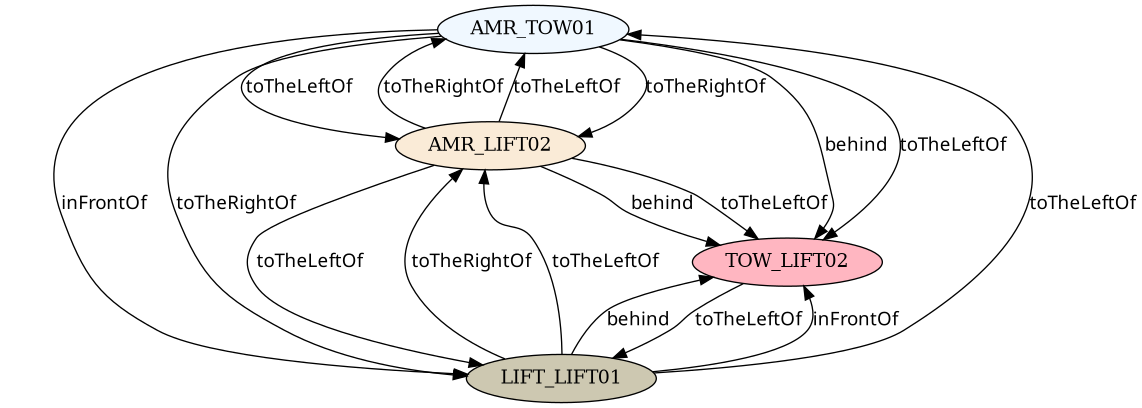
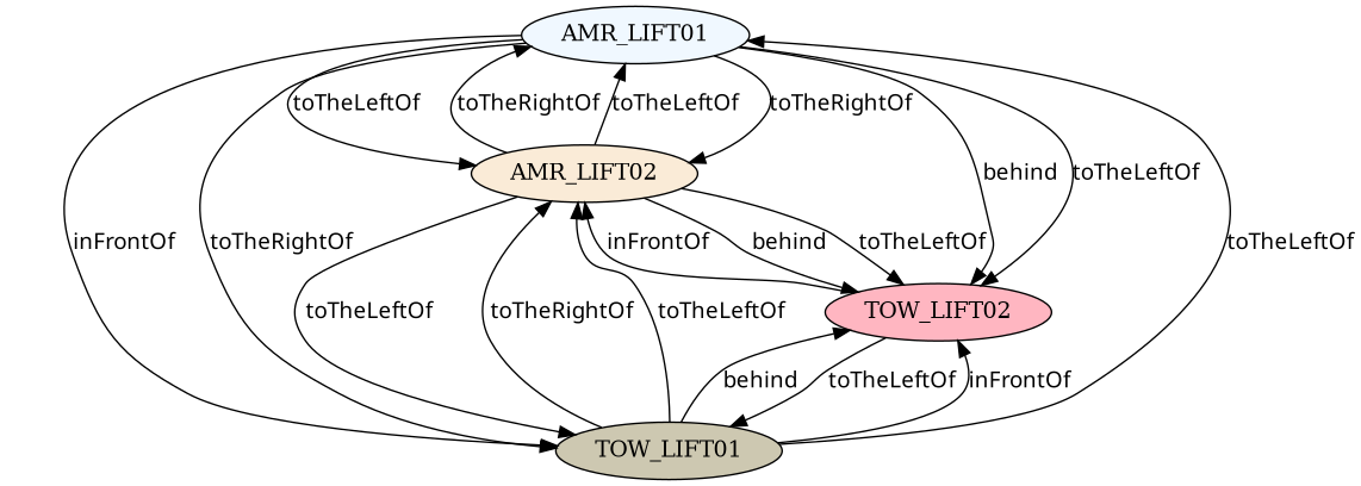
  digraph {
    node [style=filled]
    edge [color=black fontname=Sans style=filled]
-   n1 [fillcolor=aliceblue label=AMR_TOW01]
+   n1 [fillcolor=aliceblue label=AMR_LIFT01]
    n2 [fillcolor=antiquewhite label=AMR_LIFT02]
-   n3 [fillcolor=cornsilk3 label=LIFT_LIFT01]
+   n3 [fillcolor=cornsilk3 label=TOW_LIFT01]
    n4 [fillcolor=lightpink label=TOW_LIFT02]
    n1 -> n2 [label=toTheRightOf]
    n1 -> n2 [label=toTheLeftOf]
    n1 -> n3 [label=inFrontOf]
    n1 -> n3 [label=toTheRightOf]
    n1 -> n4 [label=behind]
    n1 -> n4 [label=toTheLeftOf]
    n2 -> n1 [label=toTheRightOf]
    n2 -> n1 [label=toTheLeftOf]
    n2 -> n3 [label=toTheLeftOf]
    n2 -> n4 [label=behind]
    n2 -> n4 [label=toTheLeftOf]
    n3 -> n1 [label=toTheLeftOf]
    n3 -> n2 [label=toTheRightOf]
    n3 -> n2 [label=toTheLeftOf]
    n3 -> n4 [label=inFrontOf]
    n3 -> n4 [label=behind]
+   n4 -> n2 [label=inFrontOf]
    n4 -> n3 [label=toTheLeftOf]
  }
